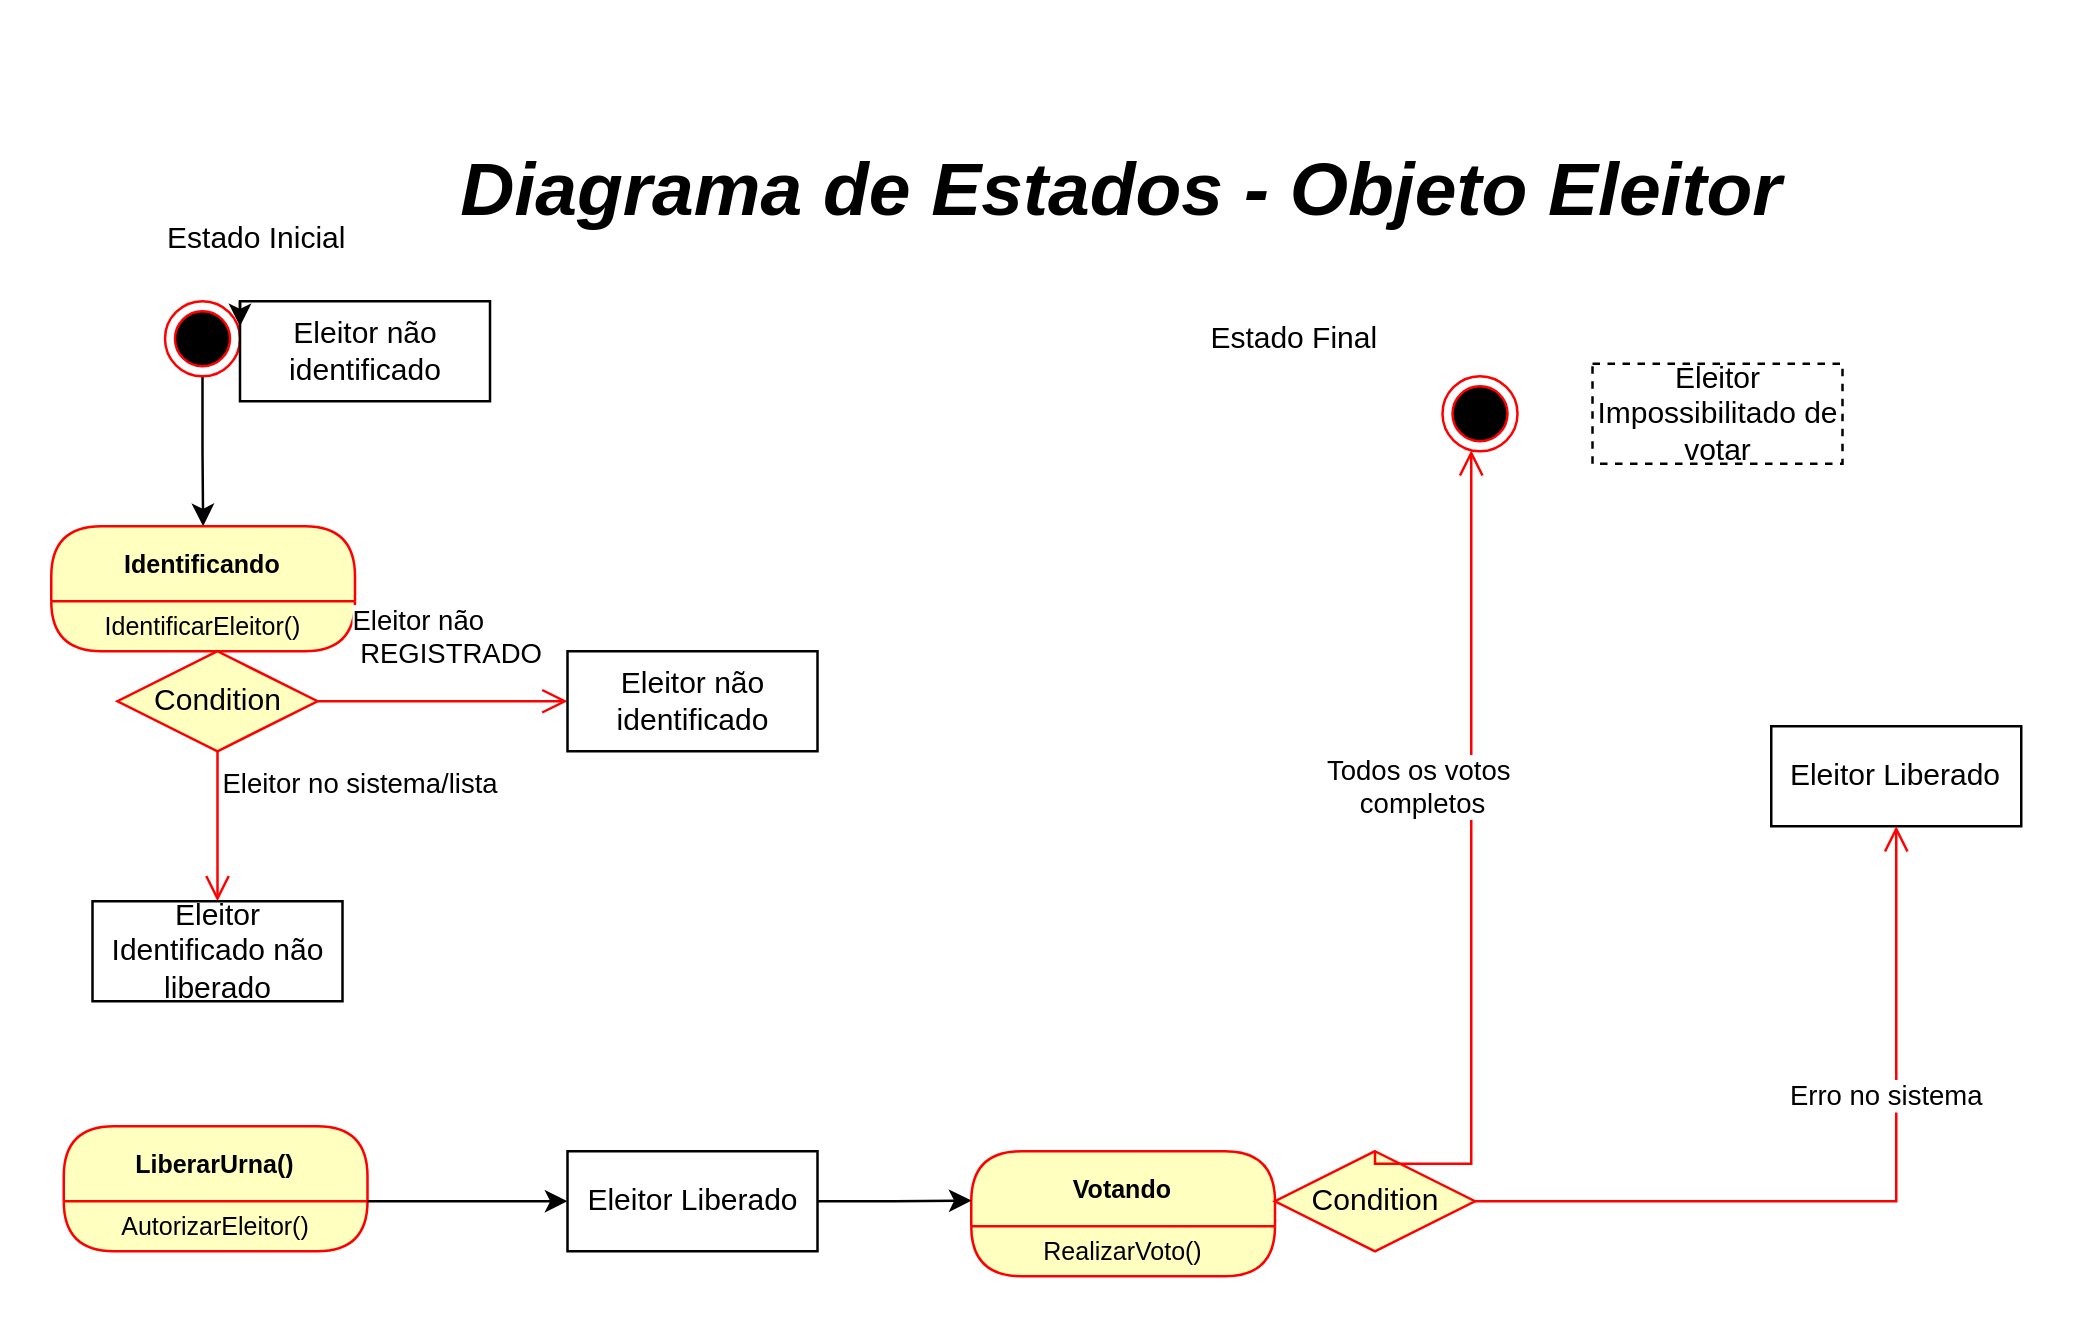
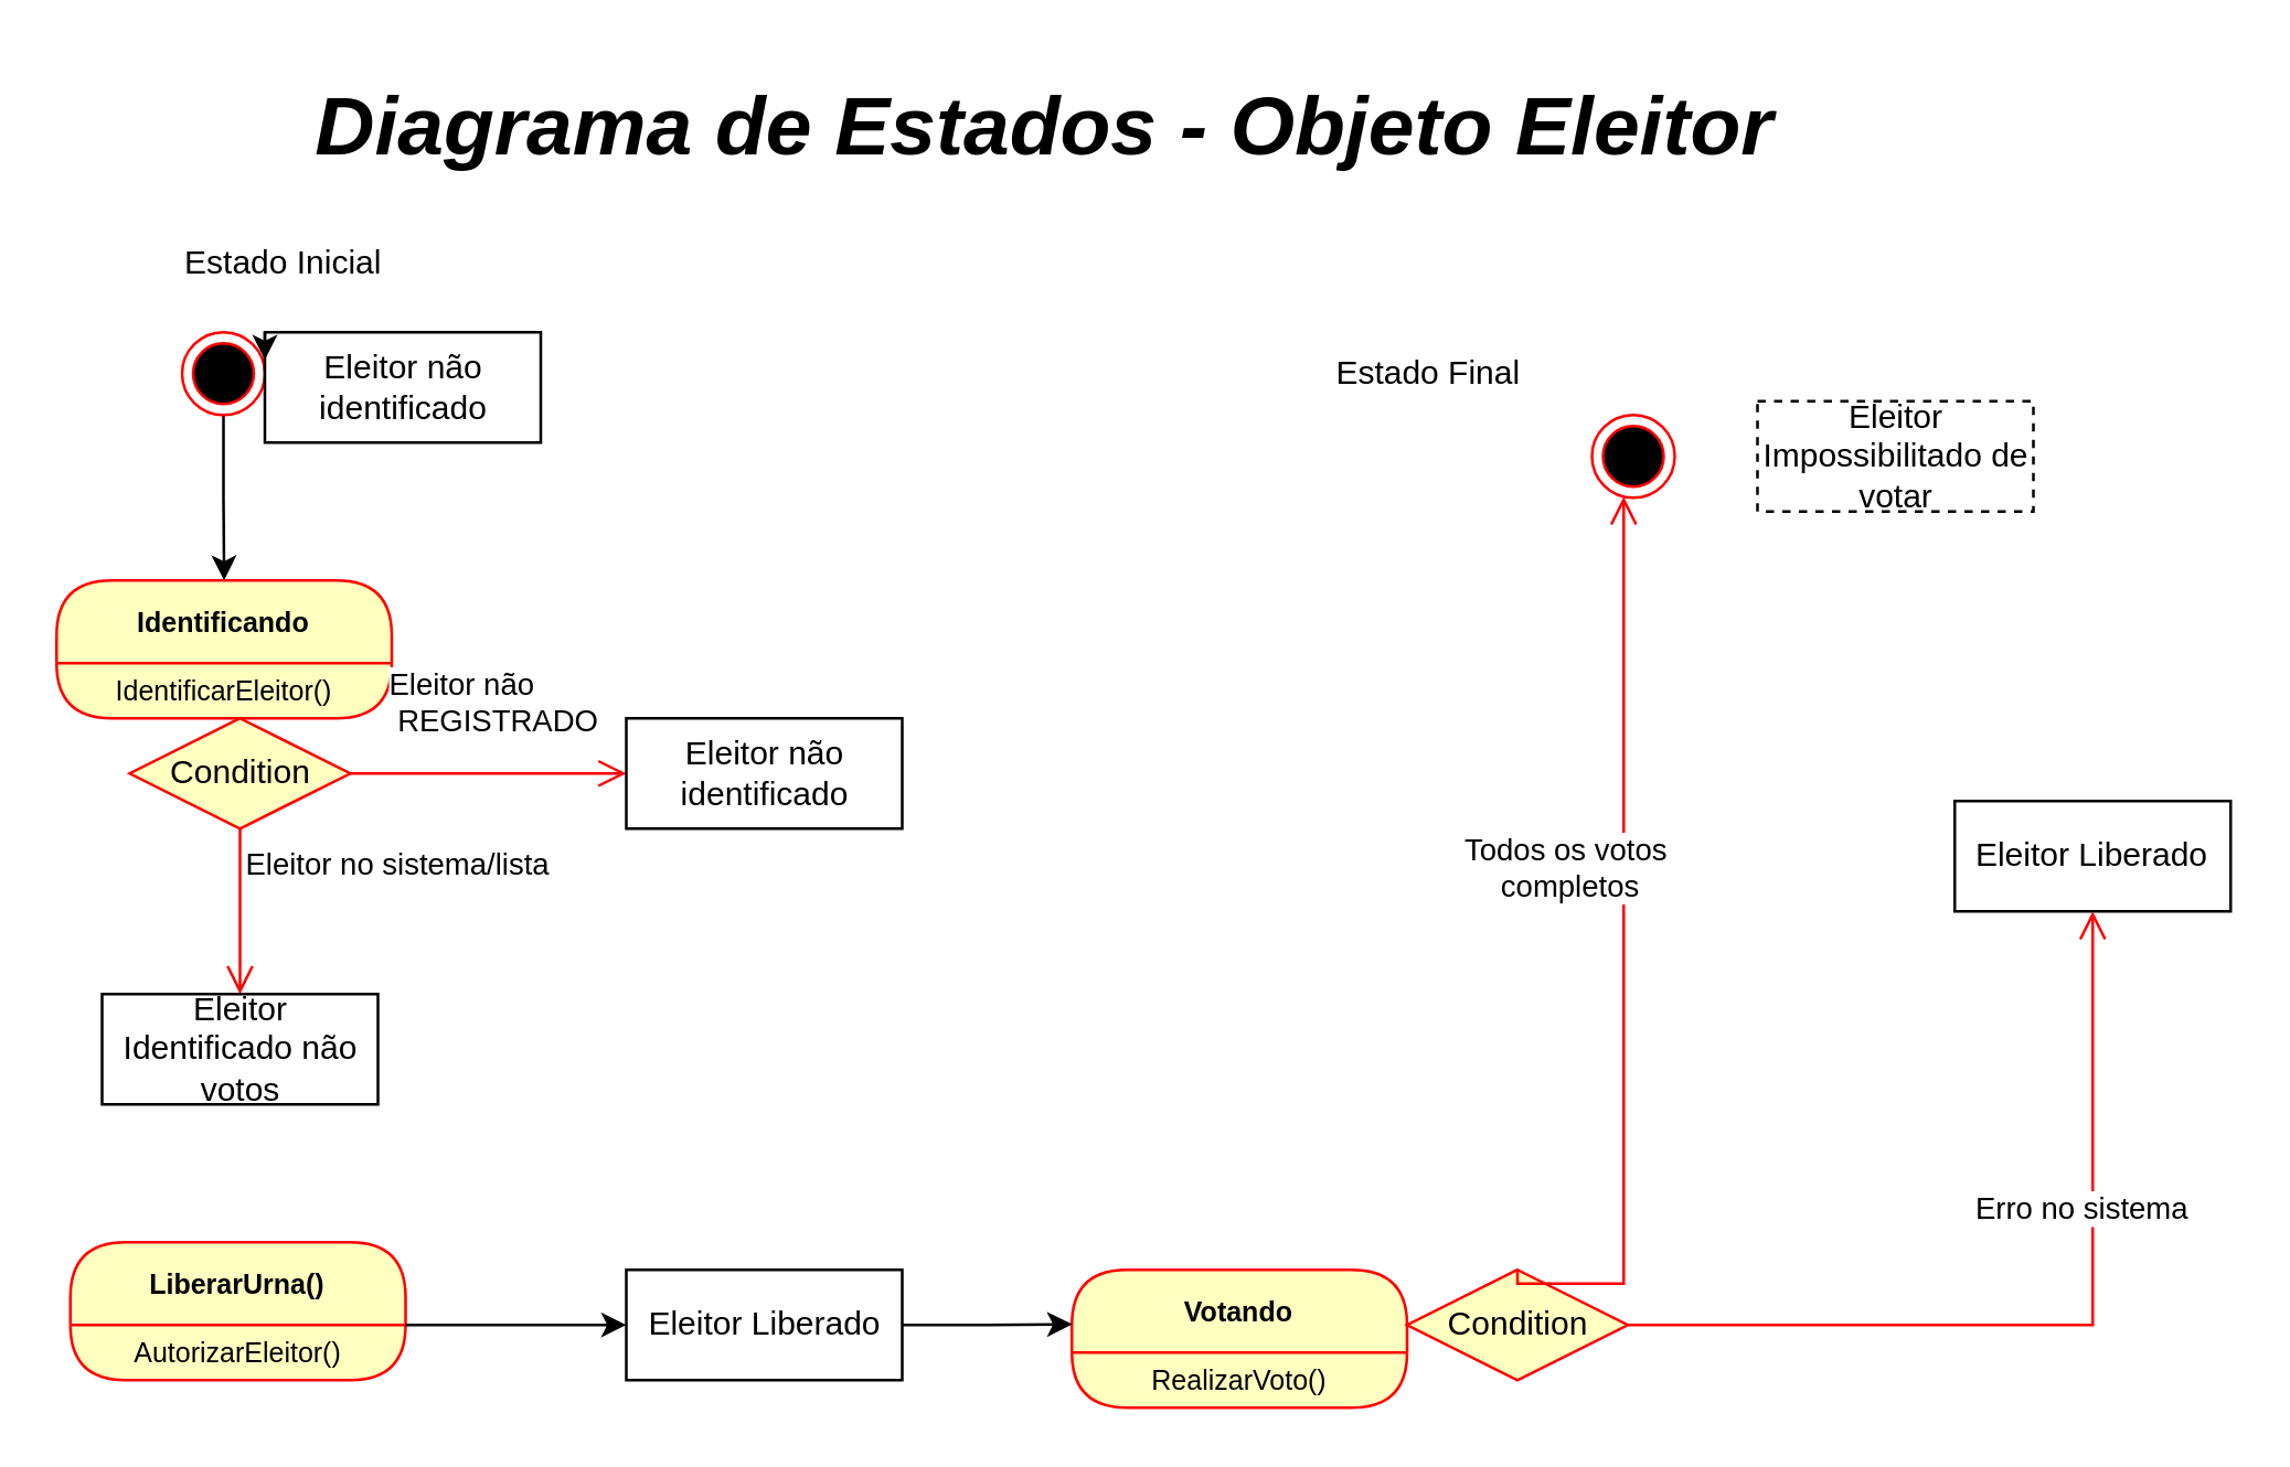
  <mxCell id="0" />
  <mxCell id="1" parent="0" />
  <mxCell id="2" style="edgeStyle=orthogonalEdgeStyle;rounded=0;orthogonalLoop=1;jettySize=auto;html=1;entryX=0.5;entryY=0;entryDx=0;entryDy=0;" edge="1" parent="1" source="3" target="7"><mxGeometry relative="1" as="geometry" /></mxCell>
  <mxCell id="3" value="" style="ellipse;html=1;shape=endState;fillColor=#000000;strokeColor=#ff0000;" vertex="1" parent="1"><mxGeometry x="65.5" y="120" width="30" height="30" as="geometry" /></mxCell>
  <mxCell id="4" value="Estado Inicial" style="text;html=1;align=center;verticalAlign=middle;resizable=0;points=[];autosize=1;strokeColor=none;fillColor=none;" vertex="1" parent="1"><mxGeometry x="56.5" y="80" width="90" height="30" as="geometry" /></mxCell>
- <mxCell id="5" value="Diagrama de Estados - Objeto Eleitor&amp;nbsp;" style="text;html=1;align=center;verticalAlign=middle;resizable=0;points=[];autosize=1;strokeColor=none;fillColor=none;fontStyle=3;fontSize=30;" vertex="1" parent="1"><mxGeometry x="186.5" y="50" width="530" height="50" as="geometry" /></mxCell>
+ <mxCell id="5" value="Diagrama de Estados - Objeto Eleitor&amp;nbsp;" style="text;html=1;align=center;verticalAlign=middle;resizable=0;points=[];autosize=1;strokeColor=none;fillColor=none;fontStyle=3;fontSize=30;" vertex="1" parent="1"><mxGeometry x="116.5" y="20" width="530" height="50" as="geometry" /></mxCell>
  <mxCell id="6" value="Eleitor não identificado" style="html=1;whiteSpace=wrap;" vertex="1" parent="1"><mxGeometry x="95.5" y="120" width="100" height="40" as="geometry" /></mxCell>
  <mxCell id="7" value="Identificando" style="swimlane;fontStyle=1;align=center;verticalAlign=middle;childLayout=stackLayout;horizontal=1;startSize=30;horizontalStack=0;resizeParent=0;resizeLast=1;container=0;fontColor=#000000;collapsible=0;rounded=1;arcSize=30;strokeColor=#ff0000;fillColor=#ffffc0;swimlaneFillColor=#ffffc0;dropTarget=0;fontSize=10;" vertex="1" parent="1"><mxGeometry x="20" y="210" width="121.5" height="50" as="geometry" /></mxCell>
  <mxCell id="8" value="IdentificarEleitor()" style="text;html=1;strokeColor=none;fillColor=none;align=center;verticalAlign=middle;spacingLeft=4;spacingRight=4;whiteSpace=wrap;overflow=hidden;rotatable=0;fontColor=#000000;fontSize=10;" vertex="1" parent="7"><mxGeometry y="30" width="121.5" height="20" as="geometry" /></mxCell>
  <mxCell id="9" value="Condition" style="rhombus;whiteSpace=wrap;html=1;fontColor=#000000;fillColor=#ffffc0;strokeColor=#ff0000;" vertex="1" parent="1"><mxGeometry x="46.5" y="260" width="80" height="40" as="geometry" /></mxCell>
  <mxCell id="10" value="Eleitor não&lt;div&gt;&amp;nbsp;REGISTRADO&lt;/div&gt;" style="edgeStyle=orthogonalEdgeStyle;html=1;align=left;verticalAlign=bottom;endArrow=open;endSize=8;strokeColor=#ff0000;rounded=0;" edge="1" parent="1" source="9"><mxGeometry x="-0.77" y="10" relative="1" as="geometry"><mxPoint x="226.5" y="280" as="targetPoint" /><mxPoint as="offset" /></mxGeometry></mxCell>
  <mxCell id="11" value="Eleitor no sistema/lista" style="edgeStyle=orthogonalEdgeStyle;html=1;align=left;verticalAlign=top;endArrow=open;endSize=8;strokeColor=#ff0000;rounded=0;" edge="1" parent="1" source="9"><mxGeometry x="-1" relative="1" as="geometry"><mxPoint x="86.5" y="360" as="targetPoint" /></mxGeometry></mxCell>
- <mxCell id="12" value="Eleitor Identificado não liberado" style="html=1;whiteSpace=wrap;" vertex="1" parent="1"><mxGeometry x="36.5" y="360" width="100" height="40" as="geometry" /></mxCell>
+ <mxCell id="12" value="Eleitor Identificado não votos" style="html=1;whiteSpace=wrap;" vertex="1" parent="1"><mxGeometry x="36.5" y="360" width="100" height="40" as="geometry" /></mxCell>
  <mxCell id="13" value="Eleitor não identificado" style="html=1;whiteSpace=wrap;" vertex="1" parent="1"><mxGeometry x="226.5" y="260" width="100" height="40" as="geometry" /></mxCell>
  <mxCell id="14" value="LiberarUrna()" style="swimlane;fontStyle=1;align=center;verticalAlign=middle;childLayout=stackLayout;horizontal=1;startSize=30;horizontalStack=0;resizeParent=0;resizeLast=1;container=0;fontColor=#000000;collapsible=0;rounded=1;arcSize=50;strokeColor=#ff0000;fillColor=#ffffc0;swimlaneFillColor=#ffffc0;dropTarget=0;fontSize=10;" vertex="1" parent="1"><mxGeometry x="25" y="450" width="121.5" height="50" as="geometry" /></mxCell>
  <mxCell id="15" value="AutorizarEleitor()" style="text;html=1;strokeColor=none;fillColor=none;align=center;verticalAlign=middle;spacingLeft=4;spacingRight=4;whiteSpace=wrap;overflow=hidden;rotatable=0;fontColor=#000000;fontSize=10;" vertex="1" parent="14"><mxGeometry y="30" width="121.5" height="20" as="geometry" /></mxCell>
  <mxCell id="16" value="Eleitor Liberado" style="html=1;whiteSpace=wrap;" vertex="1" parent="1"><mxGeometry x="226.5" y="460" width="100" height="40" as="geometry" /></mxCell>
  <mxCell id="17" value="Votando" style="swimlane;fontStyle=1;align=center;verticalAlign=middle;childLayout=stackLayout;horizontal=1;startSize=30;horizontalStack=0;resizeParent=0;resizeLast=1;container=0;fontColor=#000000;collapsible=0;rounded=1;arcSize=50;strokeColor=#ff0000;fillColor=#ffffc0;swimlaneFillColor=#ffffc0;dropTarget=0;fontSize=10;" vertex="1" parent="1"><mxGeometry x="388" y="460" width="121.5" height="50" as="geometry" /></mxCell>
  <mxCell id="18" value="RealizarVoto()" style="text;html=1;strokeColor=none;fillColor=none;align=center;verticalAlign=middle;spacingLeft=4;spacingRight=4;whiteSpace=wrap;overflow=hidden;rotatable=0;fontColor=#000000;fontSize=10;" vertex="1" parent="17"><mxGeometry y="30" width="121.5" height="20" as="geometry" /></mxCell>
  <mxCell id="19" value="Eleitor Liberado" style="html=1;whiteSpace=wrap;" vertex="1" parent="1"><mxGeometry x="708" y="290" width="100" height="40" as="geometry" /></mxCell>
  <mxCell id="20" value="Condition" style="rhombus;whiteSpace=wrap;html=1;fontColor=#000000;fillColor=#ffffc0;strokeColor=#ff0000;" vertex="1" parent="1"><mxGeometry x="509.5" y="460" width="80" height="40" as="geometry" /></mxCell>
  <mxCell id="21" value="Erro no sistema" style="edgeStyle=orthogonalEdgeStyle;html=1;align=center;verticalAlign=bottom;endArrow=open;endSize=8;strokeColor=#ff0000;rounded=0;entryX=0.5;entryY=1;entryDx=0;entryDy=0;" edge="1" parent="1" source="20" target="19"><mxGeometry x="0.27" y="4" relative="1" as="geometry"><mxPoint x="598" y="676" as="targetPoint" /><mxPoint as="offset" /></mxGeometry></mxCell>
  <mxCell id="22" value="Todos os votos&lt;br&gt;&amp;nbsp;completos" style="edgeStyle=orthogonalEdgeStyle;html=1;align=center;verticalAlign=top;endArrow=open;endSize=8;strokeColor=#ff0000;rounded=0;exitX=0.5;exitY=0;exitDx=0;exitDy=0;" edge="1" parent="1" source="20" target="24"><mxGeometry x="0.299" y="20" relative="1" as="geometry"><mxPoint x="457.25" y="440" as="targetPoint" /><mxPoint x="-1" as="offset" /><Array as="points"><mxPoint x="588" y="465" /></Array></mxGeometry></mxCell>
  <mxCell id="23" style="edgeStyle=orthogonalEdgeStyle;rounded=0;orthogonalLoop=1;jettySize=auto;html=1;entryX=0.001;entryY=0.394;entryDx=0;entryDy=0;entryPerimeter=0;" edge="1" parent="1" source="16" target="17"><mxGeometry relative="1" as="geometry" /></mxCell>
  <mxCell id="24" value="" style="ellipse;html=1;shape=endState;fillColor=#000000;strokeColor=#ff0000;" vertex="1" parent="1"><mxGeometry x="576.5" y="150" width="30" height="30" as="geometry" /></mxCell>
  <mxCell id="25" value="Estado Final" style="text;html=1;align=center;verticalAlign=middle;resizable=0;points=[];autosize=1;strokeColor=none;fillColor=none;" vertex="1" parent="1"><mxGeometry x="471.5" y="120" width="90" height="30" as="geometry" /></mxCell>
  <mxCell id="26" style="edgeStyle=orthogonalEdgeStyle;rounded=0;orthogonalLoop=1;jettySize=auto;html=1;exitX=0;exitY=0;exitDx=0;exitDy=0;entryX=0;entryY=0.25;entryDx=0;entryDy=0;" edge="1" parent="1" source="6" target="6"><mxGeometry relative="1" as="geometry" /></mxCell>
  <mxCell id="27" style="edgeStyle=orthogonalEdgeStyle;rounded=0;orthogonalLoop=1;jettySize=auto;html=1;entryX=0;entryY=0.5;entryDx=0;entryDy=0;exitX=1;exitY=0;exitDx=0;exitDy=0;" edge="1" parent="1" source="15" target="16"><mxGeometry relative="1" as="geometry"><Array as="points"><mxPoint x="168" y="480" /><mxPoint x="168" y="480" /></Array></mxGeometry></mxCell>
  <mxCell id="28" value="Eleitor Impossibilitado de votar" style="html=1;whiteSpace=wrap;dashed=1;" vertex="1" parent="1"><mxGeometry x="636.5" y="145" width="100" height="40" as="geometry" /></mxCell>
